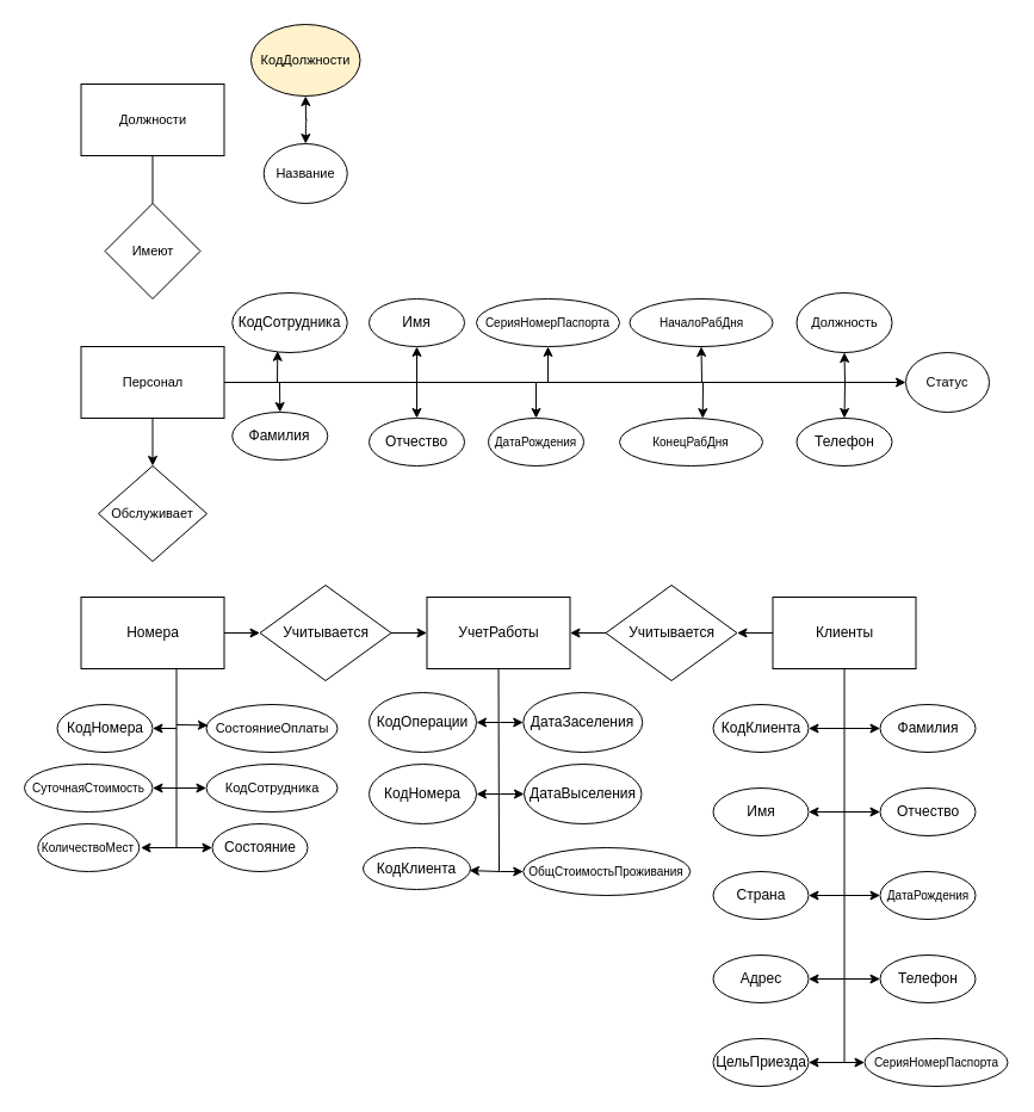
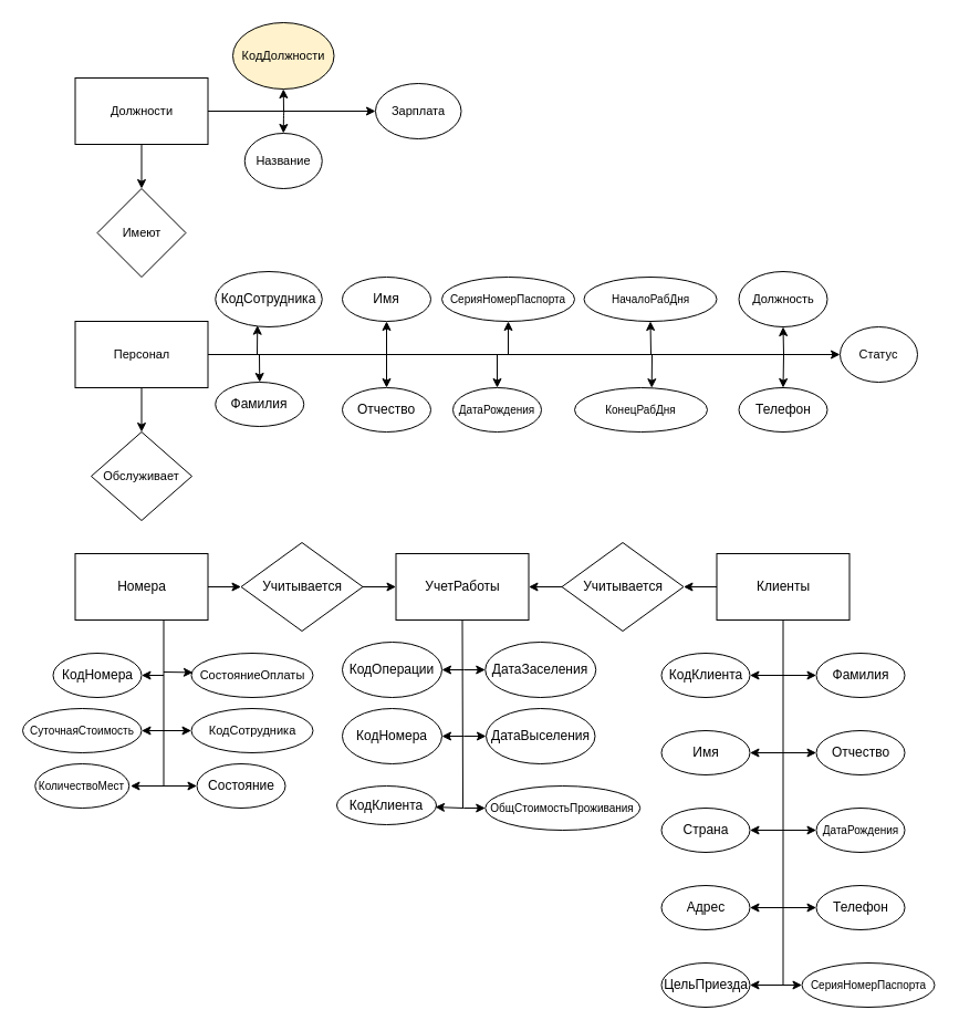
  <mxCell id="0" />
  <mxCell id="1" parent="0" />
  <mxCell id="2" value="УчетРаботы" style="rounded=0;whiteSpace=wrap;html=1;" parent="1" vertex="1"><mxGeometry x="357.5" y="500" width="120" height="60" as="geometry" /></mxCell>
  <mxCell id="3" style="edgeStyle=orthogonalEdgeStyle;rounded=0;orthogonalLoop=1;jettySize=auto;html=1;entryX=0;entryY=0.5;entryDx=0;entryDy=0;" parent="1" source="4" target="2" edge="1"><mxGeometry relative="1" as="geometry" /></mxCell>
  <mxCell id="4" value="Учитывается" style="rhombus;whiteSpace=wrap;html=1;" parent="1" vertex="1"><mxGeometry x="217.5" y="490" width="110" height="80" as="geometry" /></mxCell>
  <mxCell id="5" style="edgeStyle=orthogonalEdgeStyle;rounded=0;orthogonalLoop=1;jettySize=auto;html=1;entryX=1;entryY=0.5;entryDx=0;entryDy=0;" parent="1" source="6" target="2" edge="1"><mxGeometry relative="1" as="geometry" /></mxCell>
  <mxCell id="6" value="Учитывается" style="rhombus;whiteSpace=wrap;html=1;" parent="1" vertex="1"><mxGeometry x="507.5" y="490" width="110" height="80" as="geometry" /></mxCell>
  <mxCell id="7" style="edgeStyle=orthogonalEdgeStyle;rounded=0;orthogonalLoop=1;jettySize=auto;html=1;entryX=1;entryY=0.5;entryDx=0;entryDy=0;" parent="1" source="8" target="6" edge="1"><mxGeometry relative="1" as="geometry" /></mxCell>
  <mxCell id="8" value="Клиенты" style="rounded=0;whiteSpace=wrap;html=1;" parent="1" vertex="1"><mxGeometry x="647.5" y="500" width="120" height="60" as="geometry" /></mxCell>
  <mxCell id="9" style="edgeStyle=orthogonalEdgeStyle;rounded=0;orthogonalLoop=1;jettySize=auto;html=1;entryX=0;entryY=0.5;entryDx=0;entryDy=0;" parent="1" source="10" target="4" edge="1"><mxGeometry relative="1" as="geometry" /></mxCell>
  <mxCell id="10" value="Номера" style="rounded=0;whiteSpace=wrap;html=1;" parent="1" vertex="1"><mxGeometry x="67.5" y="500" width="120" height="60" as="geometry" /></mxCell>
  <mxCell id="11" value="КодКлиента" style="ellipse;whiteSpace=wrap;html=1;" parent="1" vertex="1"><mxGeometry x="597.5" y="590" width="80" height="40" as="geometry" /></mxCell>
  <mxCell id="12" value="Фамилия" style="ellipse;whiteSpace=wrap;html=1;" parent="1" vertex="1"><mxGeometry x="737.5" y="590" width="80" height="40" as="geometry" /></mxCell>
  <mxCell id="13" value="Имя" style="ellipse;whiteSpace=wrap;html=1;" parent="1" vertex="1"><mxGeometry x="597.5" y="660" width="80" height="40" as="geometry" /></mxCell>
  <mxCell id="14" value="Отчество" style="ellipse;whiteSpace=wrap;html=1;" parent="1" vertex="1"><mxGeometry x="737.5" y="660" width="80" height="40" as="geometry" /></mxCell>
  <mxCell id="15" value="Страна" style="ellipse;whiteSpace=wrap;html=1;" parent="1" vertex="1"><mxGeometry x="597.5" y="730" width="80" height="40" as="geometry" /></mxCell>
  <mxCell id="16" value="СерияНомерПаспорта" style="ellipse;whiteSpace=wrap;html=1;align=center;horizontal=1;verticalAlign=middle;fontSize=10;" parent="1" vertex="1"><mxGeometry x="724.5" y="870" width="120" height="40" as="geometry" /></mxCell>
  <mxCell id="17" value="Адрес" style="ellipse;whiteSpace=wrap;html=1;" parent="1" vertex="1"><mxGeometry x="597.5" y="800" width="80" height="40" as="geometry" /></mxCell>
  <mxCell id="18" value="ДатаРождения" style="ellipse;whiteSpace=wrap;html=1;fontSize=10;" parent="1" vertex="1"><mxGeometry x="737.5" y="730" width="80" height="40" as="geometry" /></mxCell>
  <mxCell id="19" value="ЦельПриезда" style="ellipse;whiteSpace=wrap;html=1;" parent="1" vertex="1"><mxGeometry x="597.5" y="870" width="80" height="40" as="geometry" /></mxCell>
  <mxCell id="20" value="Телефон" style="ellipse;whiteSpace=wrap;html=1;" parent="1" vertex="1"><mxGeometry x="737.5" y="800" width="80" height="40" as="geometry" /></mxCell>
  <mxCell id="21" value="" style="endArrow=none;html=1;fontSize=10;entryX=0.5;entryY=1;entryDx=0;entryDy=0;" parent="1" target="8" edge="1"><mxGeometry width="50" height="50" relative="1" as="geometry"><mxPoint x="707.5" y="890" as="sourcePoint" /><mxPoint x="617.5" y="690" as="targetPoint" /></mxGeometry></mxCell>
  <mxCell id="22" value="" style="endArrow=classic;html=1;fontSize=10;" parent="1" target="19" edge="1"><mxGeometry width="50" height="50" relative="1" as="geometry"><mxPoint x="707.5" y="890" as="sourcePoint" /><mxPoint x="617.5" y="690" as="targetPoint" /></mxGeometry></mxCell>
  <mxCell id="23" value="" style="endArrow=classic;html=1;fontSize=10;entryX=0;entryY=0.5;entryDx=0;entryDy=0;" parent="1" target="16" edge="1"><mxGeometry width="50" height="50" relative="1" as="geometry"><mxPoint x="707.5" y="890" as="sourcePoint" /><mxPoint x="617.5" y="690" as="targetPoint" /></mxGeometry></mxCell>
  <mxCell id="24" value="" style="endArrow=classic;html=1;fontSize=10;entryX=0;entryY=0.5;entryDx=0;entryDy=0;" parent="1" target="20" edge="1"><mxGeometry width="50" height="50" relative="1" as="geometry"><mxPoint x="707.5" y="820" as="sourcePoint" /><mxPoint x="517.5" y="780" as="targetPoint" /></mxGeometry></mxCell>
  <mxCell id="25" value="" style="endArrow=classic;html=1;fontSize=10;entryX=1;entryY=0.5;entryDx=0;entryDy=0;" parent="1" target="17" edge="1"><mxGeometry width="50" height="50" relative="1" as="geometry"><mxPoint x="707.5" y="820" as="sourcePoint" /><mxPoint x="497.5" y="800" as="targetPoint" /></mxGeometry></mxCell>
  <mxCell id="26" value="" style="endArrow=classic;html=1;fontSize=10;entryX=0;entryY=0.5;entryDx=0;entryDy=0;" parent="1" target="18" edge="1"><mxGeometry width="50" height="50" relative="1" as="geometry"><mxPoint x="707.5" y="750" as="sourcePoint" /><mxPoint x="487.5" y="750" as="targetPoint" /></mxGeometry></mxCell>
  <mxCell id="27" value="" style="endArrow=classic;html=1;fontSize=10;" parent="1" edge="1"><mxGeometry width="50" height="50" relative="1" as="geometry"><mxPoint x="707.5" y="750" as="sourcePoint" /><mxPoint x="677.5" y="750" as="targetPoint" /></mxGeometry></mxCell>
  <mxCell id="28" value="" style="endArrow=classic;html=1;fontSize=10;entryX=0;entryY=0.5;entryDx=0;entryDy=0;" parent="1" target="14" edge="1"><mxGeometry width="50" height="50" relative="1" as="geometry"><mxPoint x="707.5" y="680" as="sourcePoint" /><mxPoint x="487.5" y="660" as="targetPoint" /></mxGeometry></mxCell>
  <mxCell id="29" value="" style="endArrow=classic;html=1;fontSize=10;" parent="1" edge="1"><mxGeometry width="50" height="50" relative="1" as="geometry"><mxPoint x="707.5" y="680" as="sourcePoint" /><mxPoint x="677.5" y="680" as="targetPoint" /></mxGeometry></mxCell>
  <mxCell id="30" value="" style="endArrow=classic;html=1;fontSize=10;entryX=0;entryY=0.5;entryDx=0;entryDy=0;" parent="1" target="12" edge="1"><mxGeometry width="50" height="50" relative="1" as="geometry"><mxPoint x="707.5" y="610" as="sourcePoint" /><mxPoint x="537.5" y="630" as="targetPoint" /></mxGeometry></mxCell>
  <mxCell id="31" value="" style="endArrow=classic;html=1;fontSize=10;entryX=1;entryY=0.5;entryDx=0;entryDy=0;" parent="1" target="11" edge="1"><mxGeometry width="50" height="50" relative="1" as="geometry"><mxPoint x="707.5" y="610" as="sourcePoint" /><mxPoint x="507.5" y="660" as="targetPoint" /></mxGeometry></mxCell>
  <mxCell id="32" value="КодНомера" style="ellipse;whiteSpace=wrap;html=1;" parent="1" vertex="1"><mxGeometry x="47.5" y="590" width="80" height="40" as="geometry" /></mxCell>
  <mxCell id="33" value="Состояние" style="ellipse;whiteSpace=wrap;html=1;" parent="1" vertex="1"><mxGeometry x="177.5" y="690" width="80" height="40" as="geometry" /></mxCell>
  <mxCell id="34" value="СуточнаяСтоимость" style="ellipse;whiteSpace=wrap;html=1;fontSize=10;" parent="1" vertex="1"><mxGeometry x="20" y="640" width="107.5" height="40" as="geometry" /></mxCell>
  <mxCell id="35" value="КоличествоМест" style="ellipse;whiteSpace=wrap;html=1;fontSize=10;" parent="1" vertex="1"><mxGeometry x="31.25" y="690" width="85" height="40" as="geometry" /></mxCell>
  <mxCell id="36" value="СостояниеОплаты" style="ellipse;whiteSpace=wrap;html=1;fontSize=11;" parent="1" vertex="1"><mxGeometry x="172.5" y="590" width="110" height="40" as="geometry" /></mxCell>
  <mxCell id="37" value="КодСотрудника" style="ellipse;whiteSpace=wrap;html=1;fontSize=11;" parent="1" vertex="1"><mxGeometry x="172.5" y="640" width="110" height="40" as="geometry" /></mxCell>
  <mxCell id="38" value="" style="endArrow=none;html=1;fontSize=11;" parent="1" edge="1"><mxGeometry width="50" height="50" relative="1" as="geometry"><mxPoint x="147.5" y="560" as="sourcePoint" /><mxPoint x="147.5" y="710" as="targetPoint" /></mxGeometry></mxCell>
  <mxCell id="39" value="" style="endArrow=classic;html=1;strokeWidth=1;fontSize=11;" parent="1" edge="1"><mxGeometry width="50" height="50" relative="1" as="geometry"><mxPoint x="147.5" y="710" as="sourcePoint" /><mxPoint x="117.5" y="710" as="targetPoint" /></mxGeometry></mxCell>
  <mxCell id="40" value="" style="endArrow=classic;html=1;strokeWidth=1;fontSize=11;entryX=0;entryY=0.5;entryDx=0;entryDy=0;" parent="1" target="33" edge="1"><mxGeometry width="50" height="50" relative="1" as="geometry"><mxPoint x="137.5" y="710" as="sourcePoint" /><mxPoint x="184.5" y="711" as="targetPoint" /></mxGeometry></mxCell>
  <mxCell id="41" value="" style="endArrow=classic;html=1;strokeWidth=1;fontSize=11;entryX=0;entryY=0.5;entryDx=0;entryDy=0;" parent="1" target="37" edge="1"><mxGeometry width="50" height="50" relative="1" as="geometry"><mxPoint x="147.5" y="660" as="sourcePoint" /><mxPoint x="157.5" y="670" as="targetPoint" /></mxGeometry></mxCell>
  <mxCell id="42" value="" style="endArrow=classic;html=1;strokeWidth=1;fontSize=11;" parent="1" edge="1"><mxGeometry width="50" height="50" relative="1" as="geometry"><mxPoint x="147.5" y="660" as="sourcePoint" /><mxPoint x="127.5" y="660" as="targetPoint" /></mxGeometry></mxCell>
  <mxCell id="43" value="" style="endArrow=classic;html=1;strokeWidth=1;fontSize=11;entryX=0.013;entryY=0.435;entryDx=0;entryDy=0;entryPerimeter=0;" parent="1" target="36" edge="1"><mxGeometry width="50" height="50" relative="1" as="geometry"><mxPoint x="147.5" y="607" as="sourcePoint" /><mxPoint x="167.5" y="600" as="targetPoint" /></mxGeometry></mxCell>
  <mxCell id="44" value="" style="endArrow=classic;html=1;strokeWidth=1;fontSize=11;entryX=1;entryY=0.5;entryDx=0;entryDy=0;" parent="1" target="32" edge="1"><mxGeometry width="50" height="50" relative="1" as="geometry"><mxPoint x="147.5" y="610" as="sourcePoint" /><mxPoint x="127.5" y="590" as="targetPoint" /></mxGeometry></mxCell>
  <mxCell id="45" style="edgeStyle=orthogonalEdgeStyle;rounded=0;jumpSize=6;orthogonalLoop=1;jettySize=auto;html=1;entryX=0.5;entryY=0;entryDx=0;entryDy=0;startSize=6;targetPerimeterSpacing=0;strokeWidth=1;fontSize=11;" parent="1" source="47" target="48" edge="1"><mxGeometry relative="1" as="geometry" /></mxCell>
  <mxCell id="46" style="edgeStyle=orthogonalEdgeStyle;rounded=0;jumpSize=6;orthogonalLoop=1;jettySize=auto;html=1;entryX=0;entryY=0.5;entryDx=0;entryDy=0;startSize=6;targetPerimeterSpacing=0;strokeWidth=1;fontSize=11;" parent="1" source="47" target="59" edge="1"><mxGeometry relative="1" as="geometry" /></mxCell>
  <mxCell id="47" value="Персонал" style="rounded=0;whiteSpace=wrap;html=1;fontSize=11;align=center;" parent="1" vertex="1"><mxGeometry x="67.5" y="290" width="120" height="60" as="geometry" /></mxCell>
  <mxCell id="48" value="Обслуживает" style="rhombus;whiteSpace=wrap;html=1;fontSize=11;align=center;" parent="1" vertex="1"><mxGeometry x="82" y="390" width="91" height="80" as="geometry" /></mxCell>
  <mxCell id="49" value="КодСотрудника" style="ellipse;whiteSpace=wrap;html=1;" parent="1" vertex="1"><mxGeometry x="194.25" y="245" width="96.5" height="50" as="geometry" /></mxCell>
  <mxCell id="50" value="Фамилия" style="ellipse;whiteSpace=wrap;html=1;" parent="1" vertex="1"><mxGeometry x="194.25" y="345" width="80" height="40" as="geometry" /></mxCell>
  <mxCell id="51" value="Имя" style="ellipse;whiteSpace=wrap;html=1;" parent="1" vertex="1"><mxGeometry x="309" y="250" width="80" height="40" as="geometry" /></mxCell>
  <mxCell id="52" value="Отчество" style="ellipse;whiteSpace=wrap;html=1;" parent="1" vertex="1"><mxGeometry x="309" y="350" width="80" height="40" as="geometry" /></mxCell>
  <mxCell id="53" value="СерияНомерПаспорта" style="ellipse;whiteSpace=wrap;html=1;align=center;horizontal=1;verticalAlign=middle;fontSize=10;" parent="1" vertex="1"><mxGeometry x="399" y="250" width="120" height="40" as="geometry" /></mxCell>
  <mxCell id="54" value="ДатаРождения" style="ellipse;whiteSpace=wrap;html=1;fontSize=10;" parent="1" vertex="1"><mxGeometry x="409" y="350" width="80" height="40" as="geometry" /></mxCell>
  <mxCell id="55" value="НачалоРабДня" style="ellipse;whiteSpace=wrap;html=1;align=center;horizontal=1;verticalAlign=middle;fontSize=10;" parent="1" vertex="1"><mxGeometry x="527.5" y="250" width="120" height="40" as="geometry" /></mxCell>
  <mxCell id="56" value="КонецРабДня" style="ellipse;whiteSpace=wrap;html=1;align=center;horizontal=1;verticalAlign=middle;fontSize=10;" parent="1" vertex="1"><mxGeometry x="519" y="350" width="120" height="40" as="geometry" /></mxCell>
  <mxCell id="57" value="Должность" style="ellipse;whiteSpace=wrap;html=1;fontSize=11;align=center;" parent="1" vertex="1"><mxGeometry x="667.5" y="245" width="80" height="50" as="geometry" /></mxCell>
  <mxCell id="58" value="Телефон" style="ellipse;whiteSpace=wrap;html=1;" parent="1" vertex="1"><mxGeometry x="667.5" y="350" width="80" height="40" as="geometry" /></mxCell>
  <mxCell id="59" value="Статус" style="ellipse;whiteSpace=wrap;html=1;fontSize=11;align=center;" parent="1" vertex="1"><mxGeometry x="759" y="295" width="70" height="50" as="geometry" /></mxCell>
  <mxCell id="60" value="" style="endArrow=classic;html=1;strokeWidth=1;fontSize=11;entryX=0.5;entryY=0;entryDx=0;entryDy=0;" parent="1" target="50" edge="1"><mxGeometry width="50" height="50" relative="1" as="geometry"><mxPoint x="234" y="320" as="sourcePoint" /><mxPoint x="289" y="400" as="targetPoint" /></mxGeometry></mxCell>
  <mxCell id="61" value="" style="endArrow=classic;html=1;strokeWidth=1;fontSize=11;entryX=0.394;entryY=0.974;entryDx=0;entryDy=0;entryPerimeter=0;" parent="1" target="49" edge="1"><mxGeometry width="50" height="50" relative="1" as="geometry"><mxPoint x="232" y="320" as="sourcePoint" /><mxPoint x="299" y="390" as="targetPoint" /></mxGeometry></mxCell>
  <mxCell id="62" value="" style="endArrow=classic;html=1;strokeWidth=1;fontSize=11;entryX=0.5;entryY=1;entryDx=0;entryDy=0;" parent="1" target="51" edge="1"><mxGeometry width="50" height="50" relative="1" as="geometry"><mxPoint x="349" y="320" as="sourcePoint" /><mxPoint x="319" y="400" as="targetPoint" /></mxGeometry></mxCell>
  <mxCell id="63" value="" style="endArrow=classic;html=1;strokeWidth=1;fontSize=11;entryX=0.5;entryY=0;entryDx=0;entryDy=0;" parent="1" target="52" edge="1"><mxGeometry width="50" height="50" relative="1" as="geometry"><mxPoint x="349" y="320" as="sourcePoint" /><mxPoint x="329" y="410" as="targetPoint" /></mxGeometry></mxCell>
  <mxCell id="64" value="" style="endArrow=classic;html=1;strokeWidth=1;fontSize=11;entryX=0.5;entryY=0;entryDx=0;entryDy=0;" parent="1" target="54" edge="1"><mxGeometry width="50" height="50" relative="1" as="geometry"><mxPoint x="449" y="320" as="sourcePoint" /><mxPoint x="429" y="410" as="targetPoint" /></mxGeometry></mxCell>
  <mxCell id="65" value="" style="endArrow=classic;html=1;strokeWidth=1;fontSize=11;entryX=0.5;entryY=1;entryDx=0;entryDy=0;" parent="1" target="53" edge="1"><mxGeometry width="50" height="50" relative="1" as="geometry"><mxPoint x="459" y="320" as="sourcePoint" /><mxPoint x="429" y="410" as="targetPoint" /></mxGeometry></mxCell>
  <mxCell id="66" value="" style="endArrow=classic;html=1;strokeWidth=1;fontSize=11;entryX=0.5;entryY=1;entryDx=0;entryDy=0;" parent="1" target="55" edge="1"><mxGeometry width="50" height="50" relative="1" as="geometry"><mxPoint x="588" y="320" as="sourcePoint" /><mxPoint x="529" y="410" as="targetPoint" /></mxGeometry></mxCell>
  <mxCell id="67" value="" style="endArrow=classic;html=1;strokeWidth=1;fontSize=11;entryX=0.5;entryY=1;entryDx=0;entryDy=0;" parent="1" target="57" edge="1"><mxGeometry width="50" height="50" relative="1" as="geometry"><mxPoint x="708" y="320" as="sourcePoint" /><mxPoint x="699" y="300" as="targetPoint" /></mxGeometry></mxCell>
  <mxCell id="68" value="" style="endArrow=classic;html=1;strokeWidth=1;fontSize=11;entryX=0.581;entryY=0.004;entryDx=0;entryDy=0;entryPerimeter=0;" parent="1" target="56" edge="1"><mxGeometry width="50" height="50" relative="1" as="geometry"><mxPoint x="589" y="320" as="sourcePoint" /><mxPoint x="549" y="410" as="targetPoint" /></mxGeometry></mxCell>
  <mxCell id="69" value="" style="endArrow=classic;html=1;strokeWidth=1;fontSize=11;" parent="1" target="58" edge="1"><mxGeometry width="50" height="50" relative="1" as="geometry"><mxPoint x="708" y="320" as="sourcePoint" /><mxPoint x="769" y="410" as="targetPoint" /></mxGeometry></mxCell>
  <mxCell id="70" value="Имеют" style="rhombus;whiteSpace=wrap;html=1;fontSize=11;align=center;" parent="1" vertex="1"><mxGeometry x="87.5" y="170" width="80" height="80" as="geometry" /></mxCell>
- <mxCell id="71" style="edgeStyle=orthogonalEdgeStyle;rounded=0;jumpSize=6;orthogonalLoop=1;jettySize=auto;html=1;entryX=0.5;entryY=0;entryDx=0;entryDy=0;startSize=6;targetPerimeterSpacing=0;strokeWidth=1;fontSize=11;endArrow=none;" parent="1" source="73" target="70" edge="1"><mxGeometry relative="1" as="geometry" /></mxCell>
+ <mxCell id="71" style="edgeStyle=orthogonalEdgeStyle;rounded=0;jumpSize=6;orthogonalLoop=1;jettySize=auto;html=1;entryX=0.5;entryY=0;entryDx=0;entryDy=0;startSize=6;targetPerimeterSpacing=0;strokeWidth=1;fontSize=11;" parent="1" source="73" target="70" edge="1"><mxGeometry relative="1" as="geometry" /></mxCell>
+ <mxCell id="72" style="edgeStyle=orthogonalEdgeStyle;rounded=0;jumpSize=6;orthogonalLoop=1;jettySize=auto;html=1;entryX=0;entryY=0.5;entryDx=0;entryDy=0;startSize=6;targetPerimeterSpacing=0;strokeWidth=1;fontSize=11;" parent="1" source="73" target="76" edge="1"><mxGeometry relative="1" as="geometry" /></mxCell>
  <mxCell id="73" value="Должности" style="rounded=0;whiteSpace=wrap;html=1;fontSize=11;align=center;" parent="1" vertex="1"><mxGeometry x="67.5" y="70" width="120" height="60" as="geometry" /></mxCell>
  <mxCell id="74" value="КодДолжности" style="ellipse;whiteSpace=wrap;html=1;fontSize=11;align=center;fillColor=#fff2cc;" parent="1" vertex="1"><mxGeometry x="210" y="20" width="91.5" height="60" as="geometry" /></mxCell>
  <mxCell id="75" value="Название" style="ellipse;whiteSpace=wrap;html=1;fontSize=11;align=center;" parent="1" vertex="1"><mxGeometry x="220.75" y="120" width="70" height="50" as="geometry" /></mxCell>
+ <mxCell id="76" value="Зарплата" style="ellipse;whiteSpace=wrap;html=1;fontSize=11;align=center;" parent="1" vertex="1"><mxGeometry x="339" y="75" width="77.5" height="50" as="geometry" /></mxCell>
  <mxCell id="77" value="" style="endArrow=classic;html=1;strokeWidth=1;fontSize=11;entryX=0.5;entryY=1;entryDx=0;entryDy=0;" parent="1" target="74" edge="1"><mxGeometry width="50" height="50" relative="1" as="geometry"><mxPoint x="256" y="100" as="sourcePoint" /><mxPoint x="479" y="200" as="targetPoint" /></mxGeometry></mxCell>
  <mxCell id="78" value="" style="endArrow=classic;html=1;strokeWidth=1;fontSize=11;" parent="1" target="75" edge="1"><mxGeometry width="50" height="50" relative="1" as="geometry"><mxPoint x="257" y="100" as="sourcePoint" /><mxPoint x="369" y="150" as="targetPoint" /><Array as="points"><mxPoint x="256" y="100" /></Array></mxGeometry></mxCell>
  <mxCell id="79" value="КодОперации" style="ellipse;whiteSpace=wrap;html=1;" vertex="1" parent="1"><mxGeometry x="309" y="580" width="90" height="50" as="geometry" /></mxCell>
  <mxCell id="80" value="КодНомера" style="ellipse;whiteSpace=wrap;html=1;" vertex="1" parent="1"><mxGeometry x="309" y="640" width="90" height="50" as="geometry" /></mxCell>
  <mxCell id="81" value="КодКлиента" style="ellipse;whiteSpace=wrap;html=1;" vertex="1" parent="1"><mxGeometry x="304" y="710" width="90" height="35" as="geometry" /></mxCell>
  <mxCell id="82" value="ДатаЗаселения" style="ellipse;whiteSpace=wrap;html=1;" vertex="1" parent="1"><mxGeometry x="438.25" y="580" width="100" height="50" as="geometry" /></mxCell>
  <mxCell id="83" value="ДатаВыселения" style="ellipse;whiteSpace=wrap;html=1;" vertex="1" parent="1"><mxGeometry x="439" y="640" width="98.5" height="50" as="geometry" /></mxCell>
  <mxCell id="84" value="ОбщСтоимостьПроживания" style="ellipse;whiteSpace=wrap;html=1;fontSize=10;" vertex="1" parent="1"><mxGeometry x="438.25" y="710" width="140" height="40" as="geometry" /></mxCell>
  <mxCell id="85" value="" style="endArrow=none;html=1;fontSize=10;entryX=0.5;entryY=1;entryDx=0;entryDy=0;" edge="1" parent="1" target="2"><mxGeometry width="50" height="50" relative="1" as="geometry"><mxPoint x="418" y="730" as="sourcePoint" /><mxPoint x="369" y="780" as="targetPoint" /></mxGeometry></mxCell>
  <mxCell id="86" value="" style="endArrow=classic;html=1;fontSize=10;entryX=0;entryY=0.5;entryDx=0;entryDy=0;" edge="1" parent="1" target="84"><mxGeometry width="50" height="50" relative="1" as="geometry"><mxPoint x="419" y="730" as="sourcePoint" /><mxPoint x="469" y="730" as="targetPoint" /></mxGeometry></mxCell>
  <mxCell id="87" value="" style="endArrow=classic;html=1;fontSize=10;entryX=0.989;entryY=0.545;entryDx=0;entryDy=0;entryPerimeter=0;" edge="1" parent="1" target="81"><mxGeometry width="50" height="50" relative="1" as="geometry"><mxPoint x="419" y="730" as="sourcePoint" /><mxPoint x="389" y="750" as="targetPoint" /></mxGeometry></mxCell>
  <mxCell id="88" value="" style="endArrow=classic;html=1;fontSize=10;entryX=0;entryY=0.5;entryDx=0;entryDy=0;" edge="1" parent="1" target="83"><mxGeometry width="50" height="50" relative="1" as="geometry"><mxPoint x="419" y="665" as="sourcePoint" /><mxPoint x="449" y="650" as="targetPoint" /></mxGeometry></mxCell>
  <mxCell id="89" value="" style="endArrow=classic;html=1;fontSize=10;entryX=1;entryY=0.5;entryDx=0;entryDy=0;" edge="1" parent="1" target="80"><mxGeometry width="50" height="50" relative="1" as="geometry"><mxPoint x="419" y="665" as="sourcePoint" /><mxPoint x="439" y="650" as="targetPoint" /></mxGeometry></mxCell>
  <mxCell id="90" value="" style="endArrow=classic;html=1;fontSize=10;entryX=0;entryY=0.5;entryDx=0;entryDy=0;" edge="1" parent="1" target="82"><mxGeometry width="50" height="50" relative="1" as="geometry"><mxPoint x="419" y="605" as="sourcePoint" /><mxPoint x="439" y="590" as="targetPoint" /></mxGeometry></mxCell>
  <mxCell id="91" value="" style="endArrow=classic;html=1;fontSize=10;" edge="1" parent="1" target="79"><mxGeometry width="50" height="50" relative="1" as="geometry"><mxPoint x="419" y="605" as="sourcePoint" /><mxPoint x="439" y="580" as="targetPoint" /></mxGeometry></mxCell>
